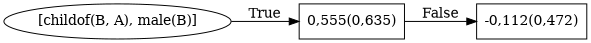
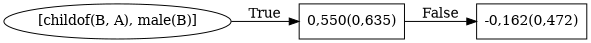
  digraph {
    rankdir=LR
    node [shape=box]
    n1 [label="[childof(B, A), male(B)]" shape=""]
-   n2 [label="0,555(0,635)"]
-   n3 [label="-0,112(0,472)"]
+   n2 [label="0,550(0,635)"]
+   n3 [label="-0,162(0,472)"]
    n1 -> n2 [label=True]
    n2 -> n3 [label=False]
  }
